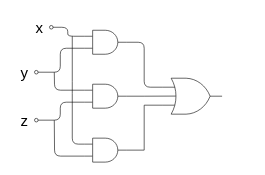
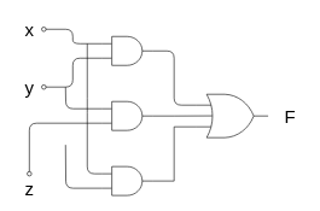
  <mxCell id="0" />
  <mxCell id="1" parent="0" />
- <mxCell id="2" value="&lt;font style=&quot;font-size: 25px;&quot;&gt;x&lt;/font&gt;" style="text;html=1;align=center;verticalAlign=middle;resizable=0;points=[];autosize=1;strokeColor=none;fillColor=none;" vertex="1" parent="1"><mxGeometry x="45" y="25" width="40" height="40" as="geometry" /></mxCell>
+ <mxCell id="2" value="&lt;font style=&quot;font-size: 25px;&quot;&gt;x&lt;/font&gt;" style="text;html=1;align=center;verticalAlign=middle;resizable=0;points=[];autosize=1;strokeColor=none;fillColor=none;" vertex="1" parent="1"><mxGeometry x="20" y="20" width="40" height="40" as="geometry" /></mxCell>
  <mxCell id="3" value="&lt;font style=&quot;font-size: 25px;&quot;&gt;y&lt;/font&gt;" style="text;html=1;align=center;verticalAlign=middle;resizable=0;points=[];autosize=1;strokeColor=none;fillColor=none;" vertex="1" parent="1"><mxGeometry x="20" y="100" width="40" height="40" as="geometry" /></mxCell>
- <mxCell id="4" value="&lt;font style=&quot;font-size: 25px;&quot;&gt;z&lt;/font&gt;" style="text;html=1;align=center;verticalAlign=middle;resizable=0;points=[];autosize=1;strokeColor=none;fillColor=none;" vertex="1" parent="1"><mxGeometry x="20" y="180" width="40" height="40" as="geometry" /></mxCell>
+ <mxCell id="4" value="&lt;font style=&quot;font-size: 25px;&quot;&gt;z&lt;/font&gt;" style="text;html=1;align=center;verticalAlign=middle;resizable=0;points=[];autosize=1;strokeColor=none;fillColor=none;" vertex="1" parent="1"><mxGeometry x="20" y="240" width="40" height="40" as="geometry" /></mxCell>
  <mxCell id="5" value="" style="verticalLabelPosition=bottom;shadow=0;dashed=0;align=center;html=1;verticalAlign=top;shape=mxgraph.electrical.logic_gates.logic_gate;operation=and;" vertex="1" parent="1"><mxGeometry x="140" y="50" width="70" height="40" as="geometry" /></mxCell>
  <mxCell id="6" style="edgeStyle=orthogonalEdgeStyle;rounded=1;orthogonalLoop=1;jettySize=auto;html=1;exitX=0;exitY=0.25;exitDx=0;exitDy=0;exitPerimeter=0;curved=0;endArrow=none;endFill=0;" edge="1" parent="1" source="8"><mxGeometry relative="1" as="geometry"><mxPoint x="90" y="120" as="targetPoint" /></mxGeometry></mxCell>
  <mxCell id="7" style="edgeStyle=orthogonalEdgeStyle;rounded=1;orthogonalLoop=1;jettySize=auto;html=1;exitX=0;exitY=0.75;exitDx=0;exitDy=0;exitPerimeter=0;endArrow=oval;endFill=0;curved=0;" edge="1" parent="1" source="8" target="4"><mxGeometry relative="1" as="geometry" /></mxCell>
  <mxCell id="8" value="" style="verticalLabelPosition=bottom;shadow=0;dashed=0;align=center;html=1;verticalAlign=top;shape=mxgraph.electrical.logic_gates.logic_gate;operation=and;" vertex="1" parent="1"><mxGeometry x="140" y="140" width="70" height="40" as="geometry" /></mxCell>
  <mxCell id="9" style="edgeStyle=orthogonalEdgeStyle;rounded=1;orthogonalLoop=1;jettySize=auto;html=1;exitX=0;exitY=0.25;exitDx=0;exitDy=0;exitPerimeter=0;curved=0;endArrow=none;endFill=0;" edge="1" parent="1" source="11"><mxGeometry relative="1" as="geometry"><mxPoint x="120" y="60" as="targetPoint" /></mxGeometry></mxCell>
  <mxCell id="10" style="edgeStyle=orthogonalEdgeStyle;rounded=1;orthogonalLoop=1;jettySize=auto;html=1;exitX=0;exitY=0.75;exitDx=0;exitDy=0;exitPerimeter=0;curved=0;endArrow=none;endFill=0;" edge="1" parent="1" source="11"><mxGeometry relative="1" as="geometry"><mxPoint x="90" y="200" as="targetPoint" /></mxGeometry></mxCell>
  <mxCell id="11" value="" style="verticalLabelPosition=bottom;shadow=0;dashed=0;align=center;html=1;verticalAlign=top;shape=mxgraph.electrical.logic_gates.logic_gate;operation=and;" vertex="1" parent="1"><mxGeometry x="140" y="230" width="70" height="40" as="geometry" /></mxCell>
  <mxCell id="12" style="edgeStyle=orthogonalEdgeStyle;rounded=1;orthogonalLoop=1;jettySize=auto;html=1;entryX=0;entryY=0.25;entryDx=0;entryDy=0;entryPerimeter=0;endArrow=none;endFill=0;curved=0;startArrow=oval;startFill=0;" edge="1" parent="1" source="2" target="5"><mxGeometry relative="1" as="geometry" /></mxCell>
  <mxCell id="13" style="edgeStyle=orthogonalEdgeStyle;rounded=1;orthogonalLoop=1;jettySize=auto;html=1;entryX=0;entryY=0.75;entryDx=0;entryDy=0;entryPerimeter=0;curved=0;endArrow=none;endFill=0;startArrow=oval;startFill=0;" edge="1" parent="1" source="3" target="5"><mxGeometry relative="1" as="geometry" /></mxCell>
  <mxCell id="14" value="" style="verticalLabelPosition=bottom;shadow=0;dashed=0;align=center;html=1;verticalAlign=top;shape=mxgraph.electrical.logic_gates.logic_gate;operation=or;" vertex="1" parent="1"><mxGeometry x="270" y="130" width="100" height="60" as="geometry" /></mxCell>
  <mxCell id="15" style="edgeStyle=orthogonalEdgeStyle;rounded=0;orthogonalLoop=1;jettySize=auto;html=1;exitX=1;exitY=0.5;exitDx=0;exitDy=0;exitPerimeter=0;entryX=0;entryY=0.75;entryDx=0;entryDy=0;entryPerimeter=0;endArrow=none;endFill=0;" edge="1" parent="1" source="11" target="14"><mxGeometry relative="1" as="geometry" /></mxCell>
  <mxCell id="16" style="edgeStyle=orthogonalEdgeStyle;rounded=0;orthogonalLoop=1;jettySize=auto;html=1;exitX=1;exitY=0.5;exitDx=0;exitDy=0;exitPerimeter=0;entryX=0.229;entryY=0.497;entryDx=0;entryDy=0;entryPerimeter=0;endArrow=none;endFill=0;" edge="1" parent="1" source="8" target="14"><mxGeometry relative="1" as="geometry" /></mxCell>
  <mxCell id="17" style="edgeStyle=orthogonalEdgeStyle;rounded=1;orthogonalLoop=1;jettySize=auto;html=1;exitX=1;exitY=0.5;exitDx=0;exitDy=0;exitPerimeter=0;entryX=0;entryY=0.25;entryDx=0;entryDy=0;entryPerimeter=0;curved=0;endArrow=none;endFill=0;" edge="1" parent="1" source="5" target="14"><mxGeometry relative="1" as="geometry" /></mxCell>
+ <mxCell id="18" value="&lt;font style=&quot;font-size: 25px;&quot;&gt;F&lt;/font&gt;" style="text;html=1;align=center;verticalAlign=middle;resizable=0;points=[];autosize=1;strokeColor=none;fillColor=none;" vertex="1" parent="1"><mxGeometry x="380" y="140" width="40" height="40" as="geometry" /></mxCell>
